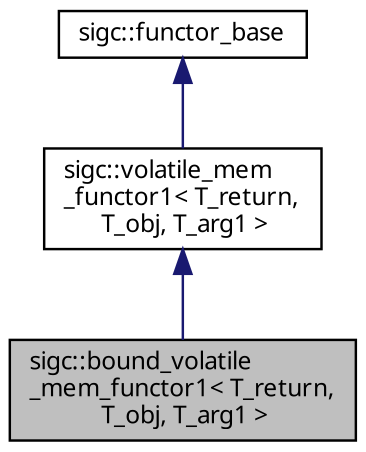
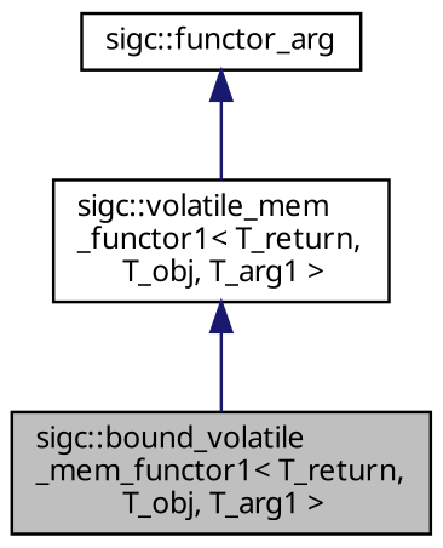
  digraph {
    node [color=black fillcolor=white fontname=Sans fontsize=10 shape=record style=filled]
    edge [color=midnightblue dir=back fontname=Sans fontsize=10 labelfontname=Sans labelfontsize=10 style=solid]
    n1 [fillcolor=grey75 fontcolor=black height=0.2 label="sigc::bound_volatile\l_mem_functor1\< T_return,\l T_obj, T_arg1 \>" width=0.4]
    n2 [height=0.2 label="sigc::volatile_mem\l_functor1\< T_return,\l T_obj, T_arg1 \>" width=0.4]
-   n3 [height=0.2 label="sigc::functor_base" width=0.4]
+   n3 [height=0.2 label="sigc::functor_arg" width=0.4]
    n2 -> n1
    n3 -> n2
  }
